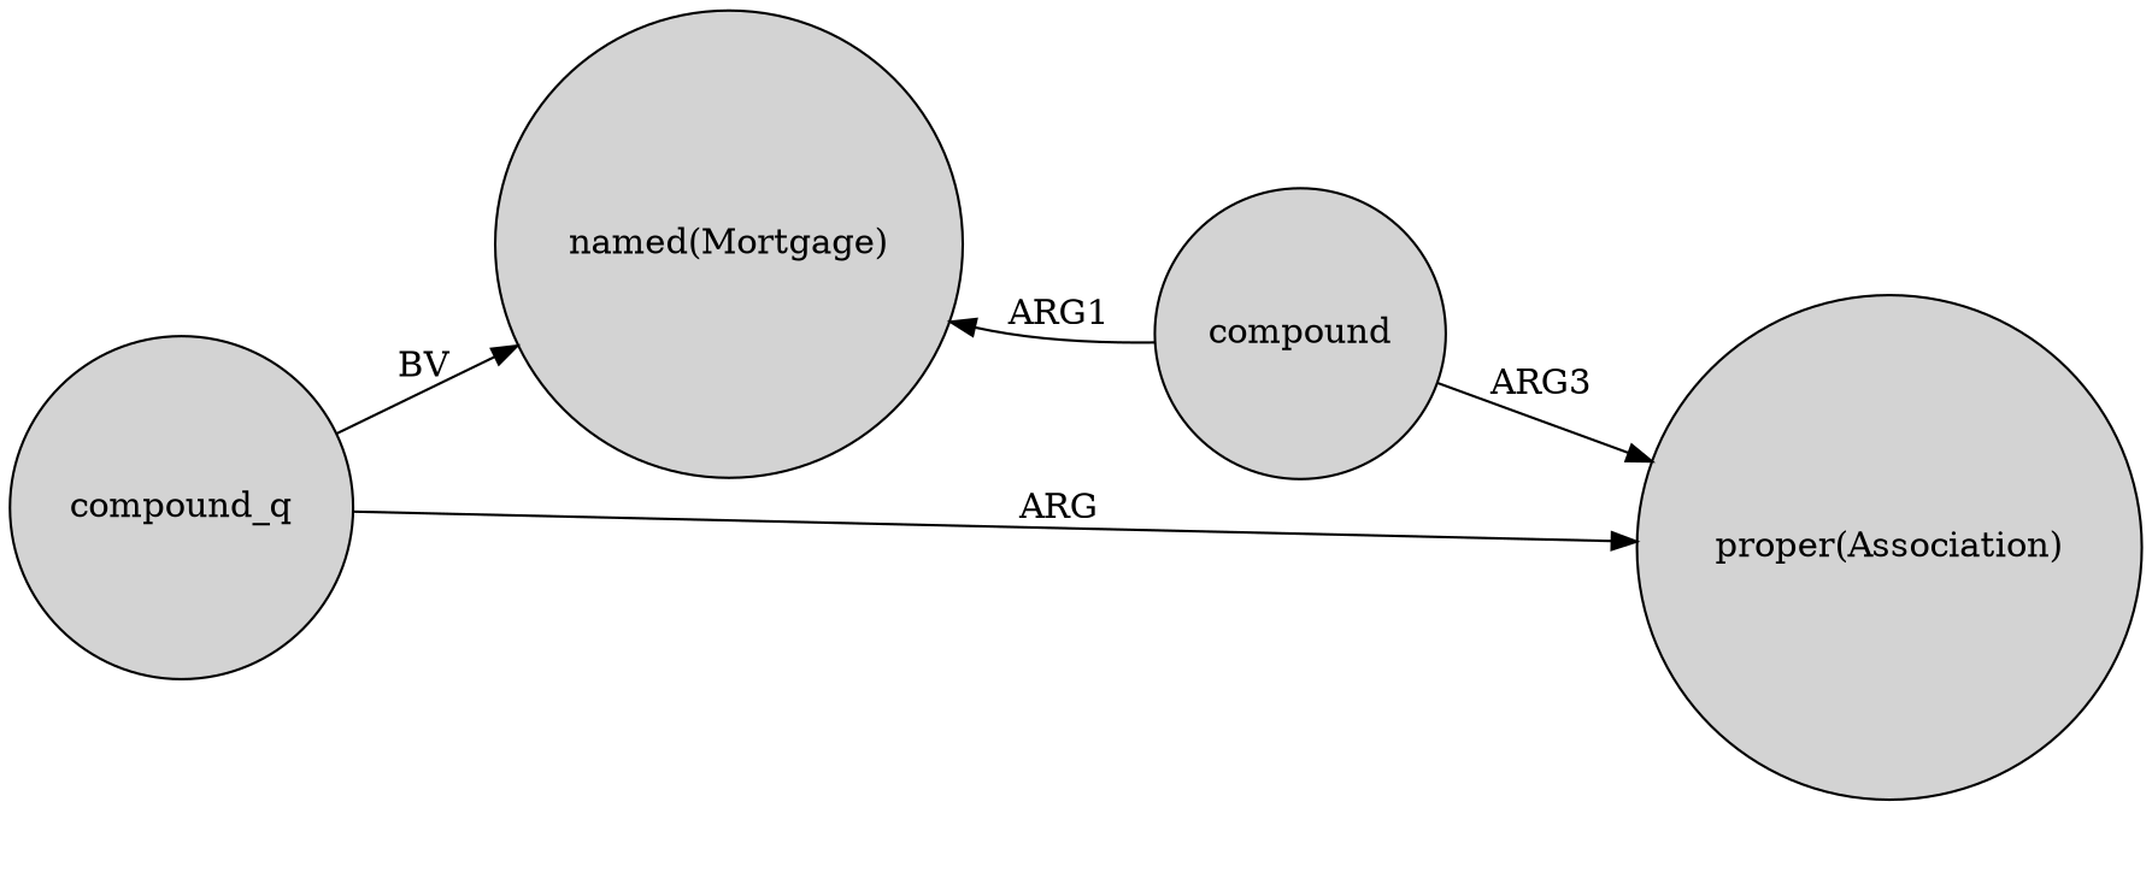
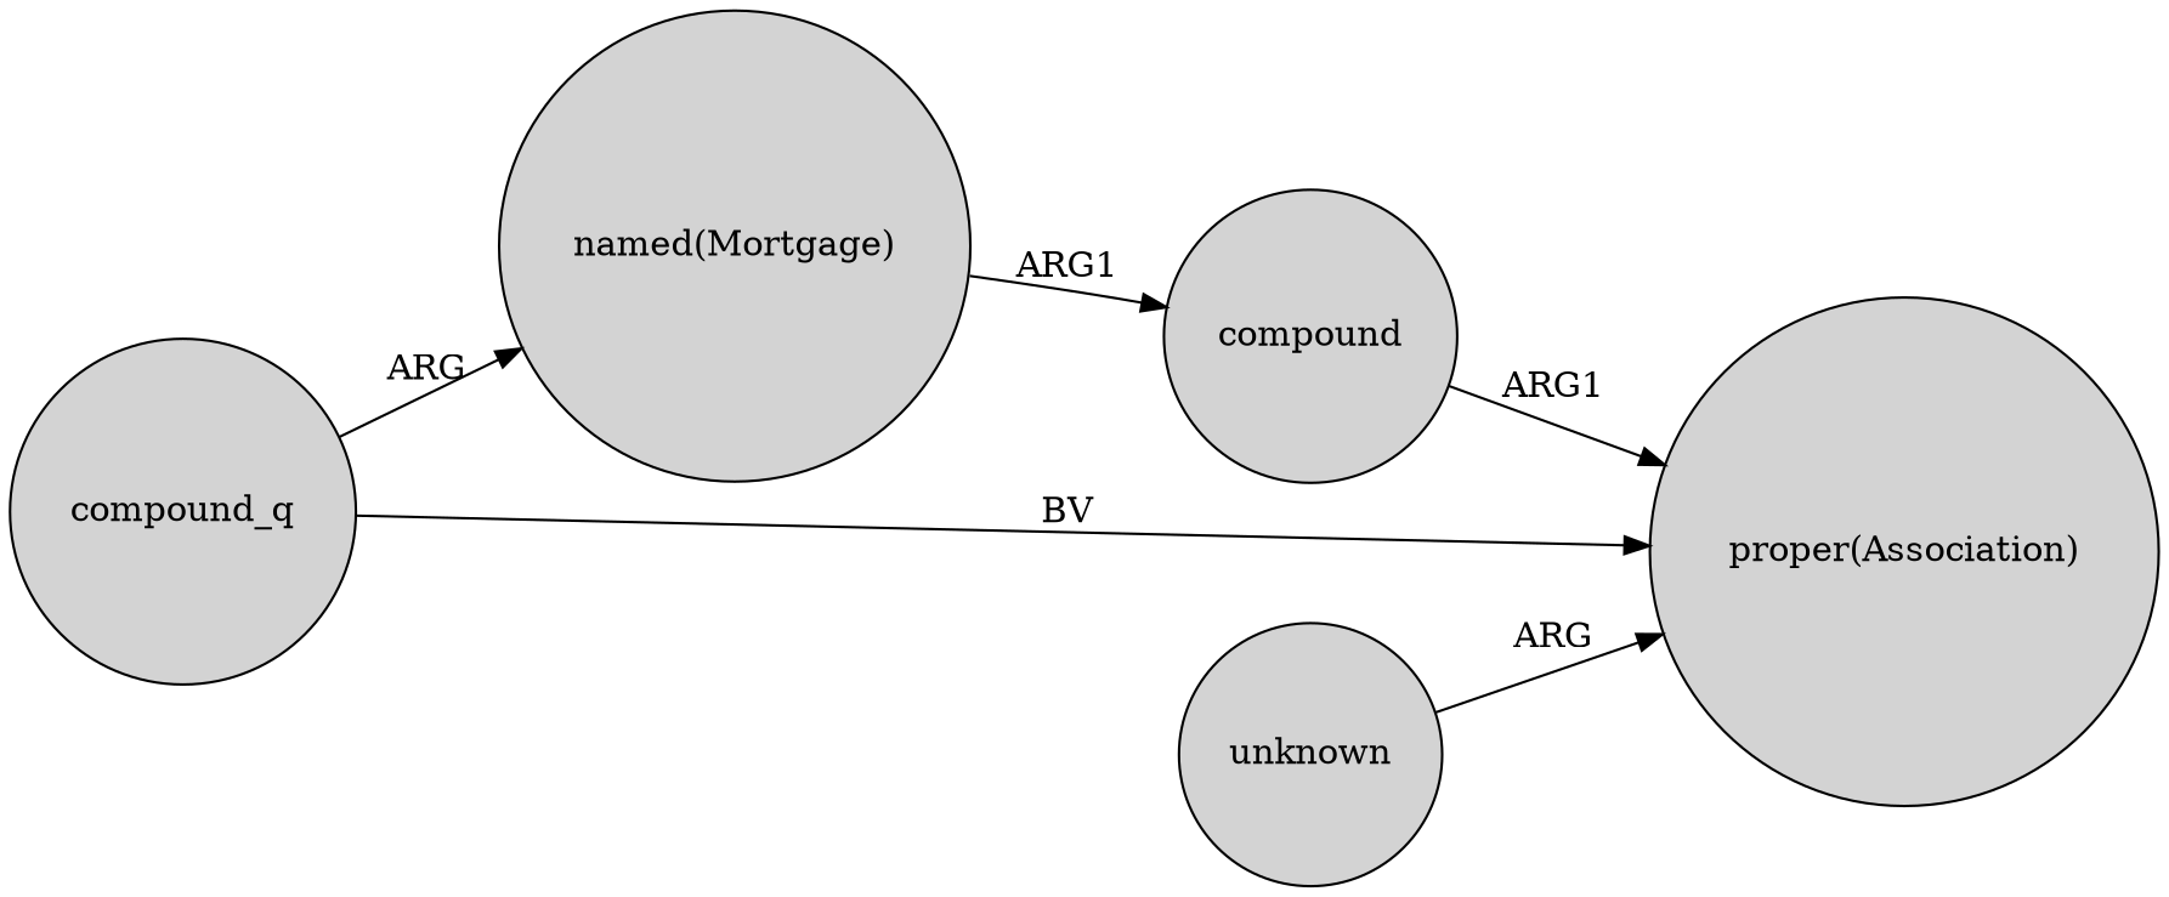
  digraph {
    rankdir=LR
    node [shape=circle style=filled]
    n1 [label=compound_q]
    "named(Mortgage)"
    n3 [label="proper(Association)"]
    compound
-   n1 -> "named(Mortgage)" [label=BV]
-   n1 -> n3 [label=ARG]
-   compound -> "named(Mortgage)" [label=ARG1]
-   compound -> n3 [label=ARG3]
+   unknown
+   n1 -> "named(Mortgage)" [label=ARG]
+   n1 -> n3 [label=BV]
+   "named(Mortgage)" -> compound [label=ARG1]
+   compound -> n3 [label=ARG1]
+   unknown -> n3 [label=ARG]
  }
